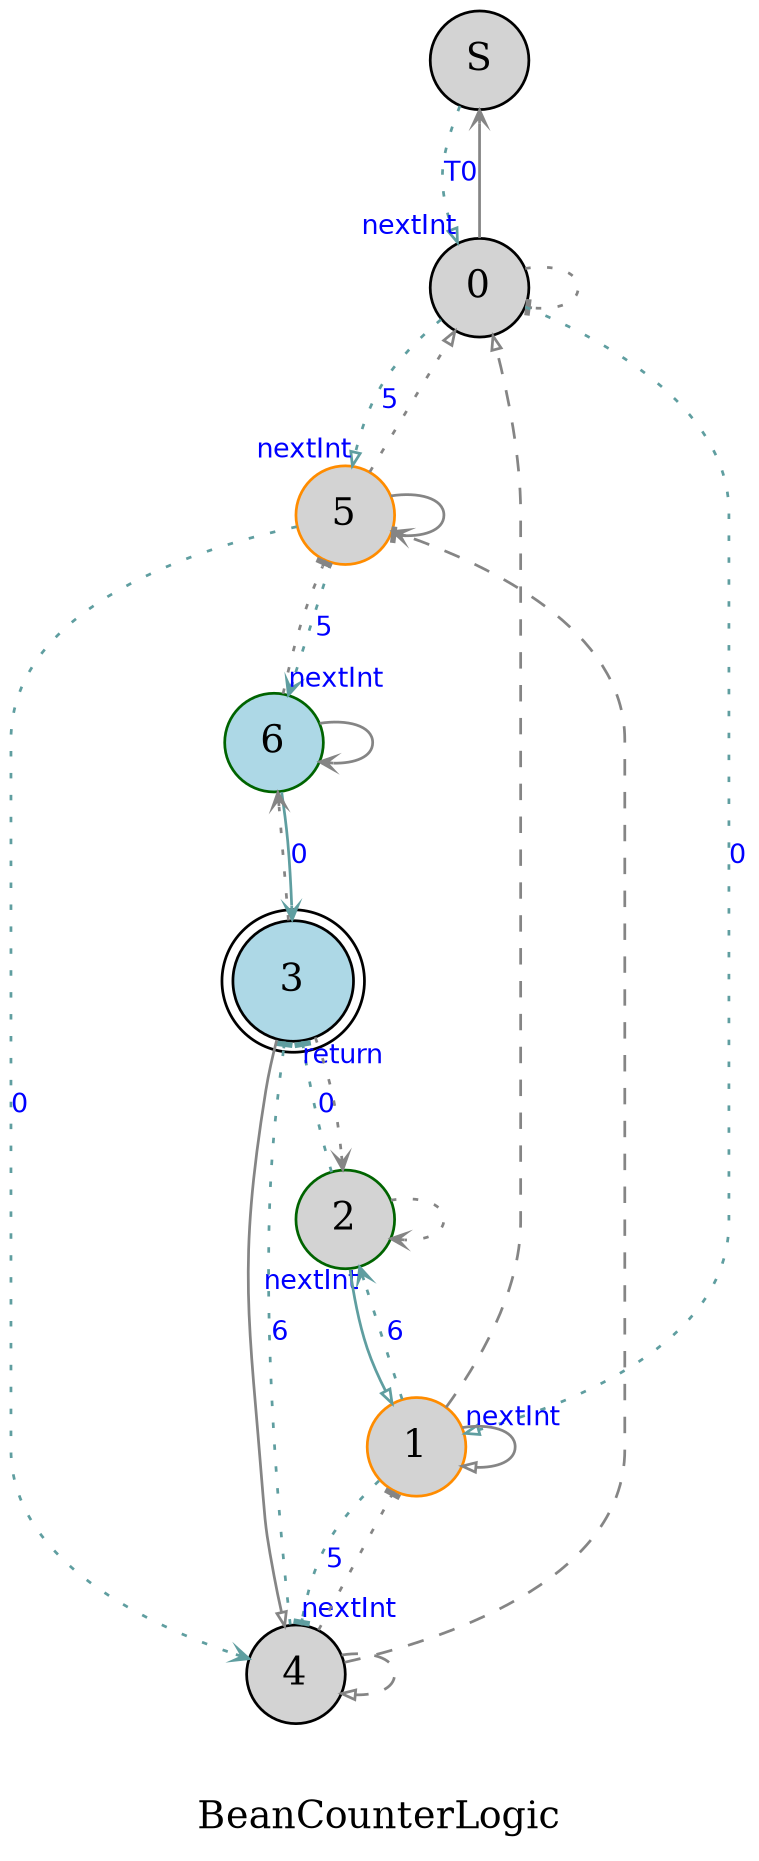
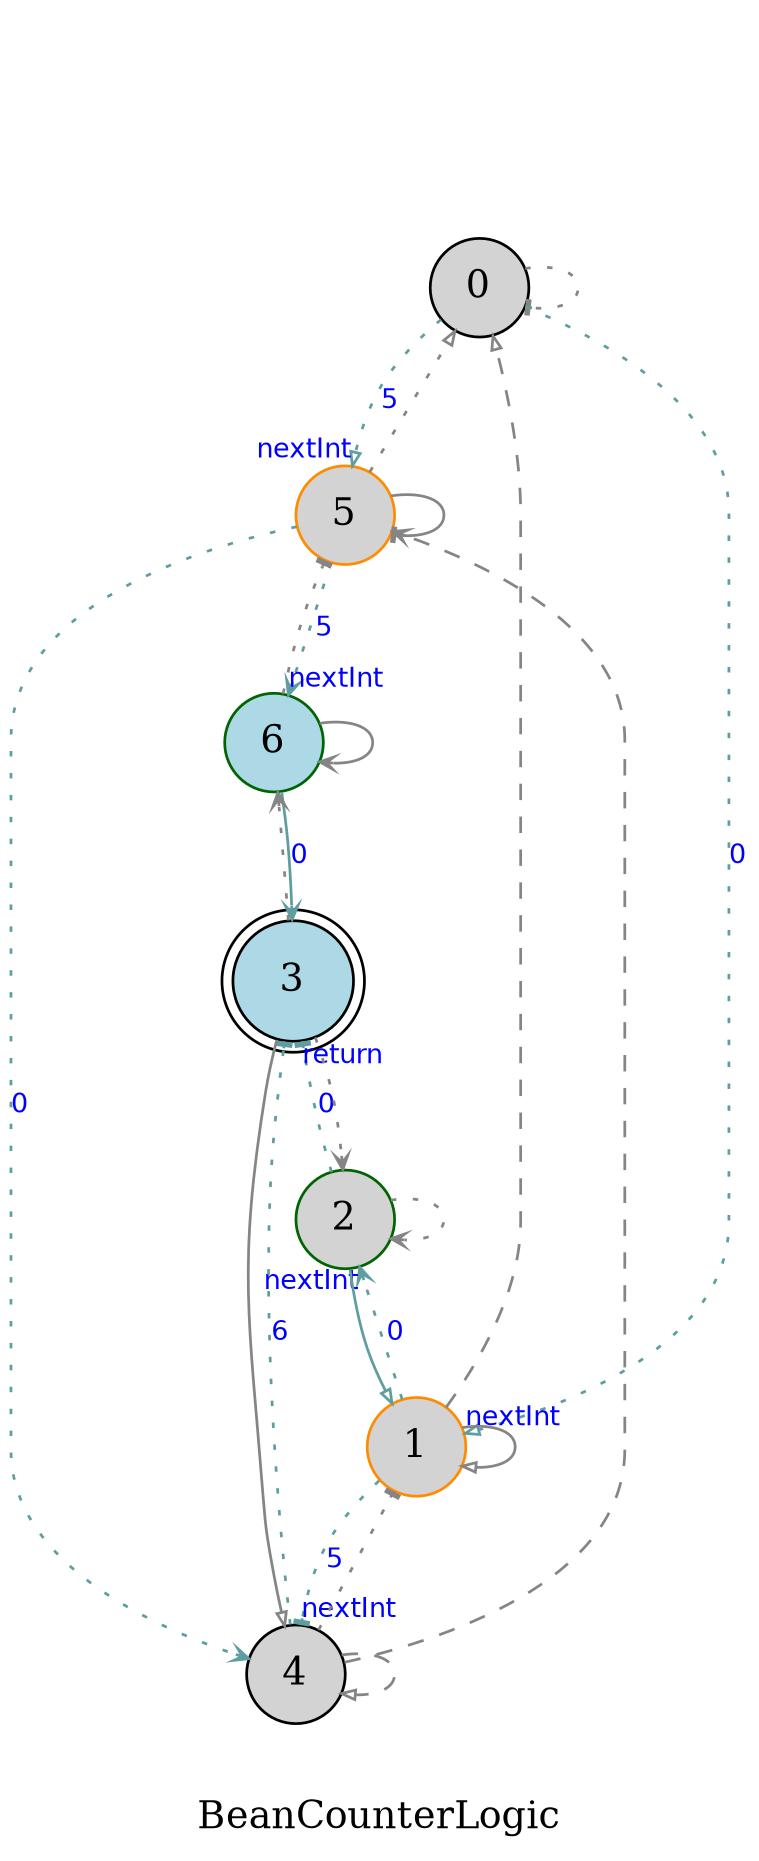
  digraph {
    label=BeanCounterLogic
    node [color=black fillcolor=lightgrey shape=circle style=filled]
    edge [arrowhead=vee arrowsize=0.5 color=gray52 fontcolor=blue fontname=Helvetica fontsize=10 style=dotted]
-   S
    0
    1 [color=darkorange]
    5 [color=darkorange]
    2 [color=darkgreen]
    4
    6 [color=darkgreen fillcolor=lightblue]
    3 [fillcolor=lightblue shape=doublecircle]
-   S -> 0 [arrowhead=onormal color=cadetblue headlabel=nextInt label=T0]
-   0 -> S [style=solid]
    0 -> 0 [arrowhead=tee]
    0 -> 1 [arrowhead=onormal color=cadetblue headlabel=nextInt label=0]
    0 -> 5 [arrowhead=onormal color=cadetblue headlabel=nextInt label=5]
    1 -> 0 [arrowhead=onormal style=dashed]
    1 -> 1 [arrowhead=onormal style=solid]
-   1 -> 2 [color=cadetblue headlabel=nextInt label=6]
+   1 -> 2 [color=cadetblue headlabel=nextInt label=0]
    1 -> 4 [arrowhead=tee color=cadetblue headlabel=nextInt label=5]
    5 -> 0 [arrowhead=onormal]
    5 -> 5 [arrowhead=tee style=solid]
    5 -> 4 [color=cadetblue label=0]
    5 -> 6 [color=cadetblue headlabel=nextInt label=5]
    2 -> 1 [arrowhead=onormal color=cadetblue style=solid]
    2 -> 2
    2 -> 3 [arrowhead=tee color=cadetblue headlabel=return label=0]
    4 -> 1 [arrowhead=tee]
    4 -> 5 [style=dashed]
    4 -> 4 [arrowhead=onormal style=dashed]
    4 -> 3 [arrowhead=tee color=cadetblue label=6]
    6 -> 5 [arrowhead=tee]
    6 -> 6 [style=solid]
    6 -> 3 [color=cadetblue label=0 style=solid]
    3 -> 2
    3 -> 4 [arrowhead=onormal style=solid]
    3 -> 6
  }
